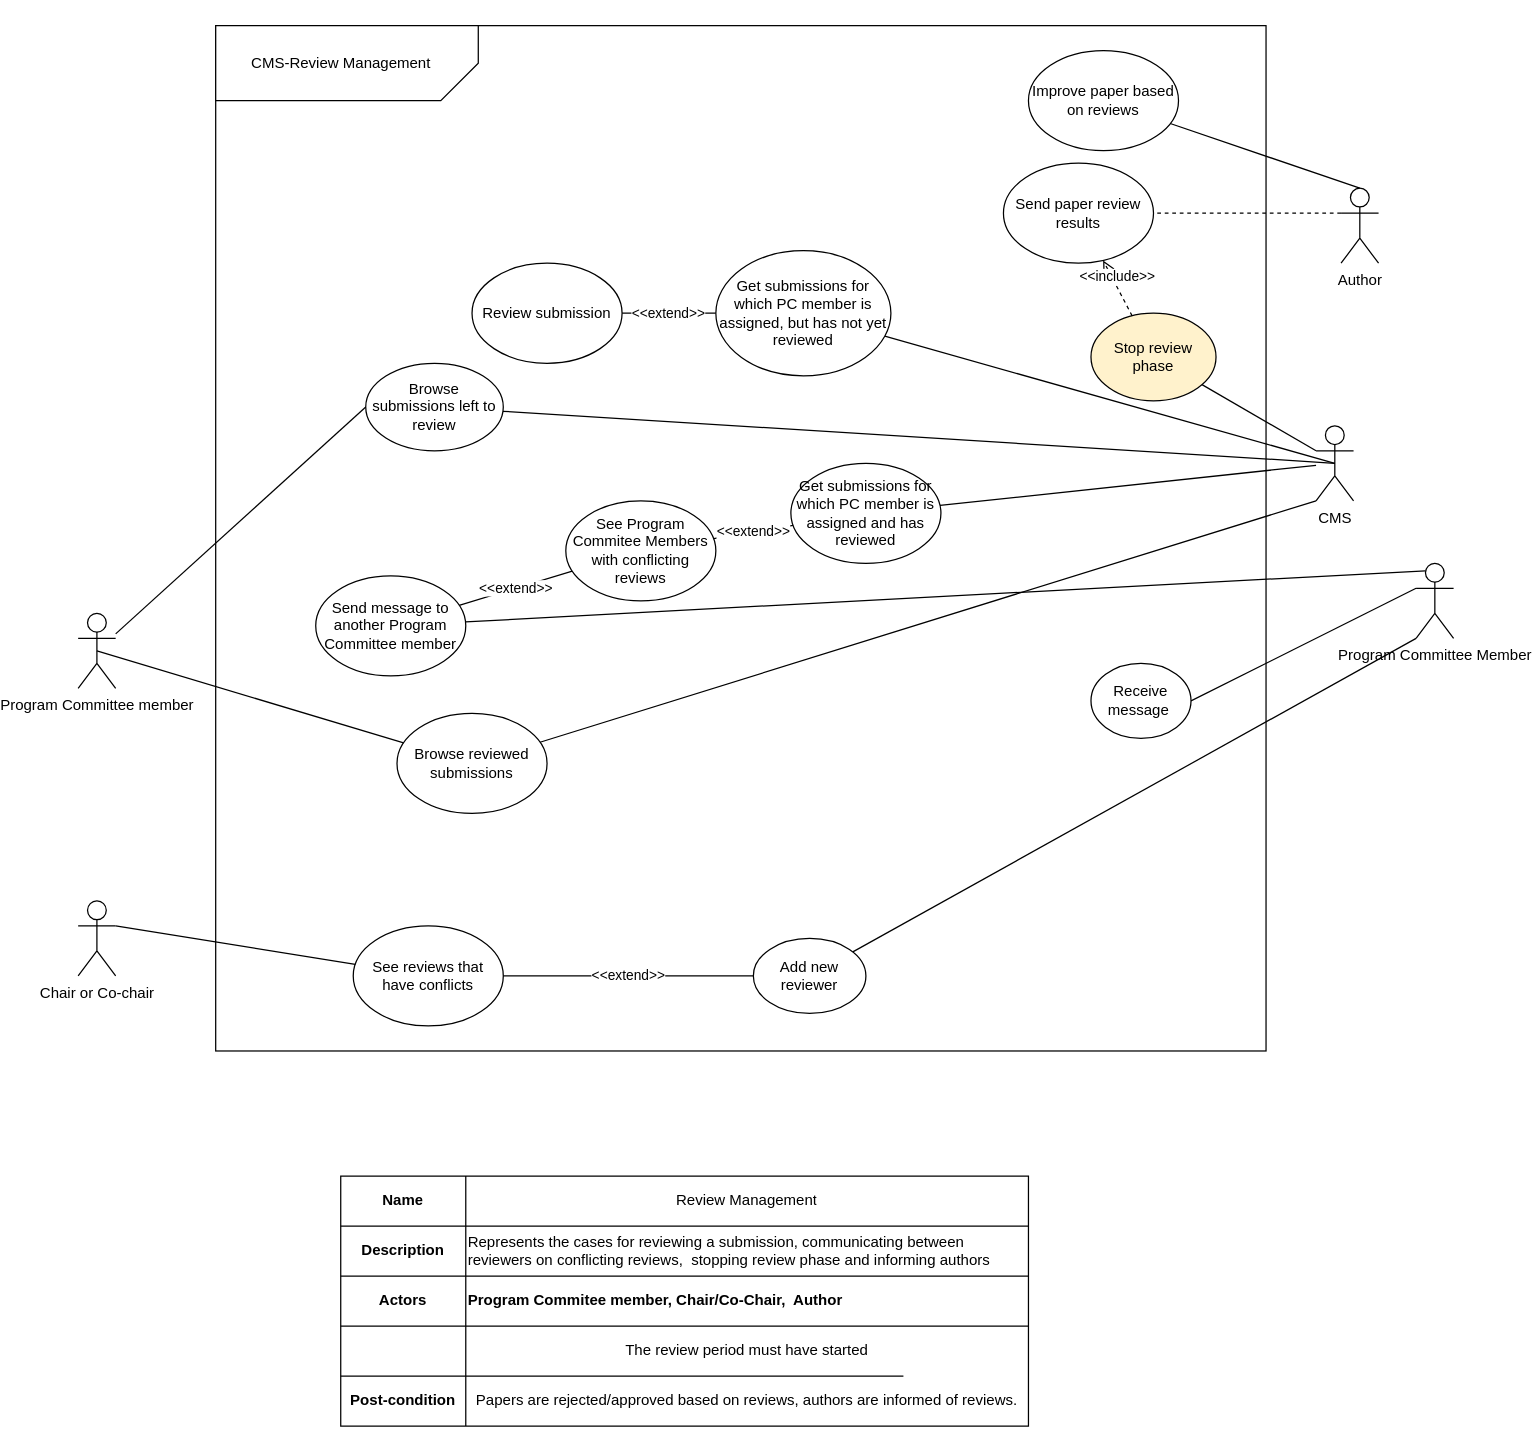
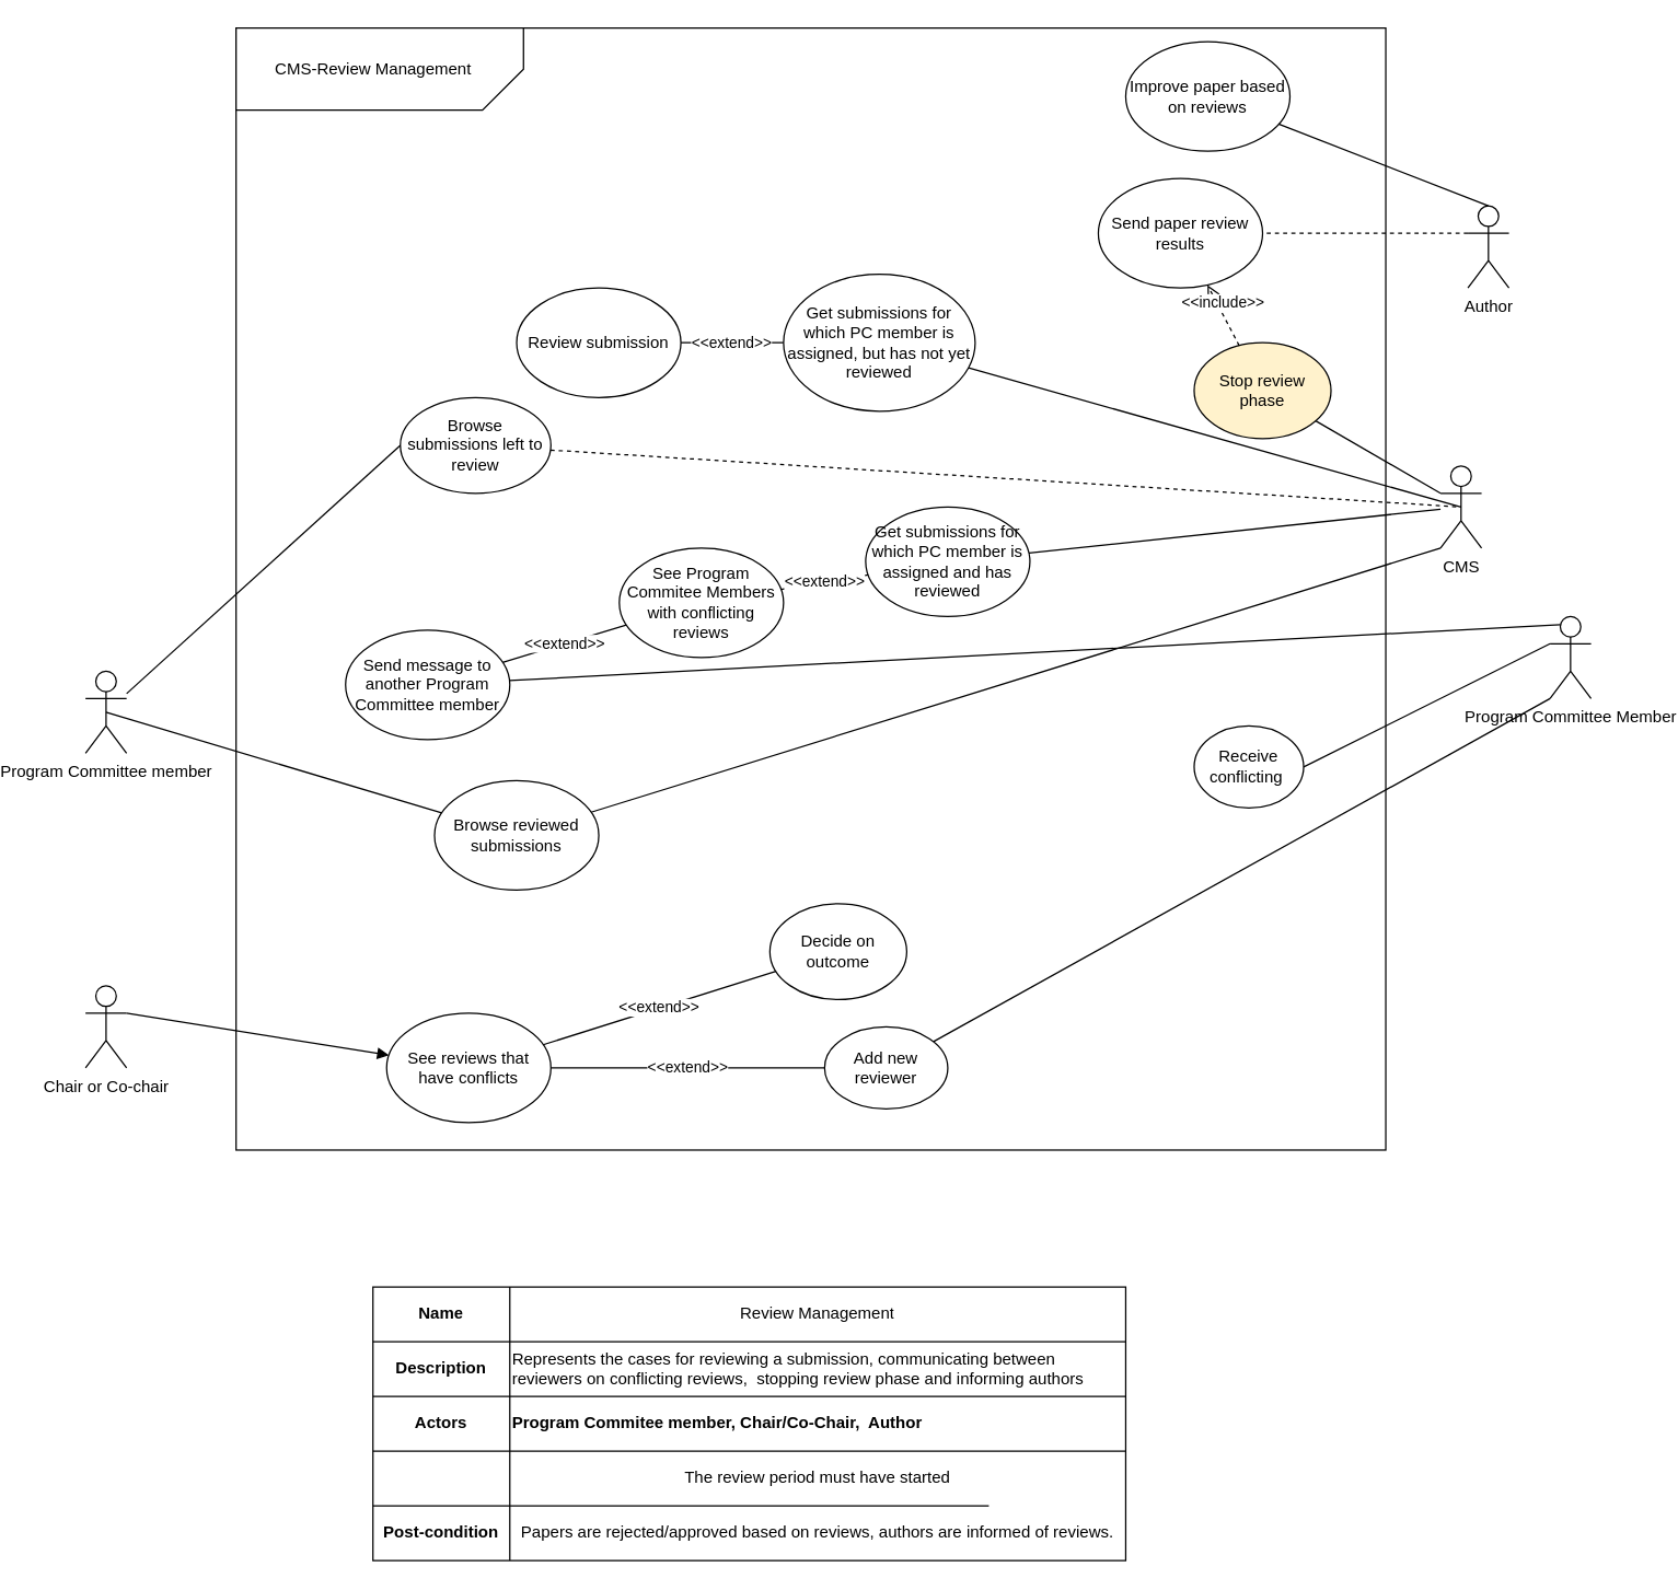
  <mxCell id="0" />
  <mxCell id="1" parent="0" />
  <mxCell id="2" value="" style="rounded=0;whiteSpace=wrap;html=1;" parent="1" vertex="1"><mxGeometry x="130" y="20" width="840" height="820" as="geometry" /></mxCell>
  <mxCell id="3" value="Chair or Co-chair" style="shape=umlActor;verticalLabelPosition=bottom;verticalAlign=top;html=1;outlineConnect=0;" parent="1" vertex="1"><mxGeometry x="20" y="720" width="30" height="60" as="geometry" /></mxCell>
  <mxCell id="4" value="Program Committee member" style="shape=umlActor;verticalLabelPosition=bottom;verticalAlign=top;html=1;outlineConnect=0;" parent="1" vertex="1"><mxGeometry x="20" y="490" width="30" height="60" as="geometry" /></mxCell>
  <mxCell id="5" value="CMS" style="shape=umlActor;verticalLabelPosition=bottom;verticalAlign=top;html=1;outlineConnect=0;" parent="1" vertex="1"><mxGeometry x="1010" y="340" width="30" height="60" as="geometry" /></mxCell>
  <mxCell id="6" value="Stop review phase" style="ellipse;whiteSpace=wrap;html=1;fillColor=#fff2cc;" parent="1" vertex="1"><mxGeometry x="830" y="250" width="100" height="70" as="geometry" /></mxCell>
  <mxCell id="7" value="Send paper review results" style="ellipse;whiteSpace=wrap;html=1;" parent="1" vertex="1"><mxGeometry x="760" y="130" width="120" height="80" as="geometry" /></mxCell>
  <mxCell id="8" value="&amp;lt;&amp;lt;include&amp;gt;&amp;gt;" style="html=1;verticalAlign=bottom;endArrow=open;dashed=1;endSize=8;" parent="1" source="6" target="7" edge="1"><mxGeometry relative="1" as="geometry"><mxPoint x="740" y="610" as="sourcePoint" /><mxPoint x="660" y="610" as="targetPoint" /></mxGeometry></mxCell>
  <mxCell id="9" value="" style="endArrow=none;html=1;entryX=0;entryY=0.333;entryDx=0;entryDy=0;entryPerimeter=0;" parent="1" source="6" target="5" edge="1"><mxGeometry width="50" height="50" relative="1" as="geometry"><mxPoint x="770" y="500" as="sourcePoint" /><mxPoint x="820" y="450" as="targetPoint" /></mxGeometry></mxCell>
  <mxCell id="10" value="" style="endArrow=none;html=1;exitX=0;exitY=0.333;exitDx=0;exitDy=0;exitPerimeter=0;dashed=1;" parent="1" source="20" target="7" edge="1"><mxGeometry width="50" height="50" relative="1" as="geometry"><mxPoint x="320" y="810" as="sourcePoint" /><mxPoint x="370" y="760" as="targetPoint" /></mxGeometry></mxCell>
  <mxCell id="11" value="Program Committee Member" style="shape=umlActor;verticalLabelPosition=bottom;verticalAlign=top;html=1;outlineConnect=0;" parent="1" vertex="1"><mxGeometry x="1090" y="450" width="30" height="60" as="geometry" /></mxCell>
- <mxCell id="12" value="Receive message&amp;nbsp;" style="ellipse;whiteSpace=wrap;html=1;" parent="1" vertex="1"><mxGeometry x="830" y="530" width="80" height="60" as="geometry" /></mxCell>
+ <mxCell id="12" value="Receive conflicting&amp;nbsp;" style="ellipse;whiteSpace=wrap;html=1;" parent="1" vertex="1"><mxGeometry x="830" y="530" width="80" height="60" as="geometry" /></mxCell>
  <mxCell id="13" value="" style="endArrow=none;html=1;entryX=0;entryY=0.333;entryDx=0;entryDy=0;entryPerimeter=0;exitX=1;exitY=0.5;exitDx=0;exitDy=0;" parent="1" source="12" target="11" edge="1"><mxGeometry width="50" height="50" relative="1" as="geometry"><mxPoint x="960" y="450" as="sourcePoint" /><mxPoint x="1010" y="400" as="targetPoint" /></mxGeometry></mxCell>
  <mxCell id="14" value="See reviews that have conflicts" style="ellipse;whiteSpace=wrap;html=1;" parent="1" vertex="1"><mxGeometry x="240" y="740" width="120" height="80" as="geometry" /></mxCell>
- <mxCell id="15" value="" style="endArrow=none;html=1;exitX=1;exitY=0.333;exitDx=0;exitDy=0;exitPerimeter=0;" parent="1" source="3" target="14" edge="1"><mxGeometry width="50" height="50" relative="1" as="geometry"><mxPoint x="100" y="390" as="sourcePoint" /><mxPoint x="150" y="340" as="targetPoint" /></mxGeometry></mxCell>
+ <mxCell id="15" value="" style="endArrow=block;html=1;exitX=1;exitY=0.333;exitDx=0;exitDy=0;exitPerimeter=0;" parent="1" source="3" target="14" edge="1"><mxGeometry width="50" height="50" relative="1" as="geometry"><mxPoint x="100" y="390" as="sourcePoint" /><mxPoint x="150" y="340" as="targetPoint" /></mxGeometry></mxCell>
+ <mxCell id="16" value="Decide on outcome" style="ellipse;whiteSpace=wrap;html=1;" parent="1" vertex="1"><mxGeometry x="520" y="660" width="100" height="70" as="geometry" /></mxCell>
  <mxCell id="17" value="Add new reviewer" style="ellipse;whiteSpace=wrap;html=1;" parent="1" vertex="1"><mxGeometry x="560" y="750" width="90" height="60" as="geometry" /></mxCell>
  <mxCell id="18" value="&amp;lt;&amp;lt;extend&amp;gt;&amp;gt;" style="endArrow=none;html=1;" parent="1" source="14" target="17" edge="1"><mxGeometry width="50" height="50" relative="1" as="geometry"><mxPoint x="290" y="370" as="sourcePoint" /><mxPoint x="340" y="320" as="targetPoint" /></mxGeometry></mxCell>
+ <mxCell id="19" value="&amp;lt;&amp;lt;extend&amp;gt;&amp;gt;" style="endArrow=none;html=1;" parent="1" source="14" target="16" edge="1"><mxGeometry width="50" height="50" relative="1" as="geometry"><mxPoint x="300" y="470" as="sourcePoint" /><mxPoint x="350" y="420" as="targetPoint" /></mxGeometry></mxCell>
  <mxCell id="20" value="Author" style="shape=umlActor;verticalLabelPosition=bottom;verticalAlign=top;html=1;outlineConnect=0;" parent="1" vertex="1"><mxGeometry x="1030" y="150" width="30" height="60" as="geometry" /></mxCell>
  <mxCell id="21" value="Browse submissions left to review" style="ellipse;whiteSpace=wrap;html=1;" parent="1" vertex="1"><mxGeometry x="250" y="290" width="110" height="70" as="geometry" /></mxCell>
  <mxCell id="22" value="Browse reviewed submissions" style="ellipse;whiteSpace=wrap;html=1;" parent="1" vertex="1"><mxGeometry x="275" y="570" width="120" height="80" as="geometry" /></mxCell>
  <mxCell id="23" value="" style="endArrow=none;html=1;entryX=0;entryY=1;entryDx=0;entryDy=0;entryPerimeter=0;" parent="1" source="17" target="11" edge="1"><mxGeometry width="50" height="50" relative="1" as="geometry"><mxPoint x="620" y="380" as="sourcePoint" /><mxPoint x="670" y="330" as="targetPoint" /></mxGeometry></mxCell>
  <mxCell id="24" value="" style="endArrow=none;html=1;entryX=0.5;entryY=0.5;entryDx=0;entryDy=0;entryPerimeter=0;" parent="1" source="22" target="4" edge="1"><mxGeometry width="50" height="50" relative="1" as="geometry"><mxPoint x="10" y="660" as="sourcePoint" /><mxPoint x="60" y="610" as="targetPoint" /></mxGeometry></mxCell>
  <mxCell id="25" value="See Program Commitee Members with conflicting reviews" style="ellipse;whiteSpace=wrap;html=1;" parent="1" vertex="1"><mxGeometry x="410" y="400" width="120" height="80" as="geometry" /></mxCell>
  <mxCell id="26" value="&amp;lt;&amp;lt;extend&amp;gt;&amp;gt;" style="endArrow=none;html=1;" parent="1" source="54" target="25" edge="1"><mxGeometry width="50" height="50" relative="1" as="geometry"><mxPoint x="360" y="530" as="sourcePoint" /><mxPoint x="610" y="530" as="targetPoint" /></mxGeometry></mxCell>
  <mxCell id="27" value="&amp;lt;&amp;lt;extend&amp;gt;&amp;gt;" style="endArrow=none;html=1;" parent="1" source="25" target="28" edge="1"><mxGeometry width="50" height="50" relative="1" as="geometry"><mxPoint x="480" y="680" as="sourcePoint" /><mxPoint x="730" y="680" as="targetPoint" /></mxGeometry></mxCell>
  <mxCell id="28" value="Send message to another Program Committee member" style="ellipse;whiteSpace=wrap;html=1;" parent="1" vertex="1"><mxGeometry x="210" y="460" width="120" height="80" as="geometry" /></mxCell>
  <mxCell id="29" value="" style="endArrow=none;html=1;entryX=0.25;entryY=0.1;entryDx=0;entryDy=0;entryPerimeter=0;" parent="1" source="28" target="11" edge="1"><mxGeometry width="50" height="50" relative="1" as="geometry"><mxPoint x="370" y="600" as="sourcePoint" /><mxPoint x="420" y="550" as="targetPoint" /></mxGeometry></mxCell>
  <mxCell id="30" value="" style="endArrow=none;html=1;entryX=0;entryY=0.5;entryDx=0;entryDy=0;" parent="1" target="21" edge="1" source="4"><mxGeometry width="50" height="50" relative="1" as="geometry"><mxPoint x="51" y="526.375" as="sourcePoint" /><mxPoint x="190.262" y="585.562" as="targetPoint" /></mxGeometry></mxCell>
  <mxCell id="31" value="&amp;lt;&amp;lt;extend&amp;gt;&amp;gt;" style="endArrow=none;html=1;" parent="1" source="52" edge="1" target="32"><mxGeometry width="50" height="50" relative="1" as="geometry"><mxPoint x="100" y="440" as="sourcePoint" /><mxPoint x="410" y="590" as="targetPoint" /></mxGeometry></mxCell>
  <mxCell id="32" value="Review submission" style="ellipse;whiteSpace=wrap;html=1;" parent="1" vertex="1"><mxGeometry x="335" y="210" width="120" height="80" as="geometry" /></mxCell>
  <mxCell id="33" value="" style="shape=table;html=1;whiteSpace=wrap;startSize=0;container=1;collapsible=0;childLayout=tableLayout;" vertex="1" parent="1"><mxGeometry x="230" y="940" width="550" height="200" as="geometry" /></mxCell>
  <mxCell id="34" value="" style="shape=partialRectangle;html=1;whiteSpace=wrap;collapsible=0;dropTarget=0;pointerEvents=0;fillColor=none;top=0;left=0;bottom=0;right=0;points=[[0,0.5],[1,0.5]];portConstraint=eastwest;" vertex="1" parent="33"><mxGeometry width="550" height="40" as="geometry" /></mxCell>
  <mxCell id="35" value="&lt;b&gt;Name&lt;/b&gt;" style="shape=partialRectangle;html=1;whiteSpace=wrap;connectable=0;overflow=hidden;fillColor=none;top=0;left=0;bottom=0;right=0;" vertex="1" parent="34"><mxGeometry width="100" height="40" as="geometry" /></mxCell>
  <mxCell id="36" value="Review Management" style="shape=partialRectangle;html=1;whiteSpace=wrap;connectable=0;overflow=hidden;fillColor=none;top=0;left=0;bottom=0;right=0;" vertex="1" parent="34"><mxGeometry x="100" width="450" height="40" as="geometry" /></mxCell>
  <mxCell id="37" value="" style="shape=partialRectangle;html=1;whiteSpace=wrap;collapsible=0;dropTarget=0;pointerEvents=0;fillColor=none;top=0;left=0;bottom=0;right=0;points=[[0,0.5],[1,0.5]];portConstraint=eastwest;" vertex="1" parent="33"><mxGeometry y="40" width="550" height="40" as="geometry" /></mxCell>
  <mxCell id="38" value="&lt;b&gt;Description&lt;/b&gt;" style="shape=partialRectangle;html=1;whiteSpace=wrap;connectable=0;overflow=hidden;fillColor=none;top=0;left=0;bottom=0;right=0;" vertex="1" parent="37"><mxGeometry width="100" height="40" as="geometry" /></mxCell>
  <mxCell id="39" value="Represents the cases for reviewing a submission, communicating between reviewers on conflicting reviews,&amp;nbsp; stopping review phase and informing authors" style="shape=partialRectangle;html=1;whiteSpace=wrap;connectable=0;overflow=hidden;fillColor=none;top=0;left=0;bottom=0;right=0;align=left;" vertex="1" parent="37"><mxGeometry x="100" width="450" height="40" as="geometry" /></mxCell>
  <mxCell id="40" value="" style="shape=partialRectangle;html=1;whiteSpace=wrap;collapsible=0;dropTarget=0;pointerEvents=0;fillColor=none;top=0;left=0;bottom=0;right=0;points=[[0,0.5],[1,0.5]];portConstraint=eastwest;" vertex="1" parent="33"><mxGeometry y="80" width="550" height="40" as="geometry" /></mxCell>
  <mxCell id="41" value="&lt;b&gt;Actors&lt;/b&gt;" style="shape=partialRectangle;html=1;whiteSpace=wrap;connectable=0;overflow=hidden;fillColor=none;top=0;left=0;bottom=0;right=0;" vertex="1" parent="40"><mxGeometry width="100" height="40" as="geometry" /></mxCell>
  <mxCell id="42" value="&lt;b&gt;Program Commitee member, Chair/Co-Chair,&amp;nbsp; Author&lt;/b&gt;" style="shape=partialRectangle;html=1;whiteSpace=wrap;connectable=0;overflow=hidden;fillColor=none;top=0;left=0;bottom=0;right=0;align=left;" vertex="1" parent="40"><mxGeometry x="100" width="450" height="40" as="geometry" /></mxCell>
  <mxCell id="43" value="" style="shape=partialRectangle;html=1;whiteSpace=wrap;collapsible=0;dropTarget=0;pointerEvents=0;fillColor=none;top=0;left=0;bottom=0;right=0;points=[[0,0.5],[1,0.5]];portConstraint=eastwest;" vertex="1" parent="33"><mxGeometry y="120" width="550" height="40" as="geometry" /></mxCell>
  <mxCell id="44" value="The review period must have started" style="shape=partialRectangle;html=1;whiteSpace=wrap;connectable=0;overflow=hidden;fillColor=none;top=0;left=0;bottom=0;right=0;" vertex="1" parent="43"><mxGeometry x="100" width="450" height="40" as="geometry" /></mxCell>
  <mxCell id="45" value="" style="shape=partialRectangle;html=1;whiteSpace=wrap;collapsible=0;dropTarget=0;pointerEvents=0;fillColor=none;top=0;left=0;bottom=0;right=0;points=[[0,0.5],[1,0.5]];portConstraint=eastwest;" vertex="1" parent="33"><mxGeometry y="160" width="550" height="40" as="geometry" /></mxCell>
  <mxCell id="46" value="&lt;b&gt;Post-condition&lt;/b&gt;" style="shape=partialRectangle;html=1;whiteSpace=wrap;connectable=0;overflow=hidden;fillColor=none;top=0;left=0;bottom=0;right=0;" vertex="1" parent="45"><mxGeometry width="100" height="40" as="geometry" /></mxCell>
  <mxCell id="47" value="Papers are rejected/approved based on reviews, authors are informed of reviews." style="shape=partialRectangle;html=1;whiteSpace=wrap;connectable=0;overflow=hidden;fillColor=none;top=0;left=0;bottom=0;right=0;" vertex="1" parent="45"><mxGeometry x="100" width="450" height="40" as="geometry" /></mxCell>
  <mxCell id="48" value="" style="shape=card;whiteSpace=wrap;html=1;rotation=-180;" vertex="1" parent="1"><mxGeometry x="130" y="20" width="210" height="60" as="geometry" /></mxCell>
  <mxCell id="49" value="CMS-Review Management" style="text;html=1;align=center;verticalAlign=middle;resizable=0;points=[];autosize=1;" vertex="1" parent="1"><mxGeometry x="150" y="40" width="160" height="20" as="geometry" /></mxCell>
- <mxCell id="50" value="" style="endArrow=none;html=1;entryX=0.5;entryY=0.5;entryDx=0;entryDy=0;entryPerimeter=0;" edge="1" parent="1" source="21" target="5"><mxGeometry width="50" height="50" relative="1" as="geometry"><mxPoint x="600" y="600" as="sourcePoint" /><mxPoint x="1020" y="510" as="targetPoint" /></mxGeometry></mxCell>
+ <mxCell id="50" value="" style="endArrow=none;html=1;entryX=0.5;entryY=0.5;entryDx=0;entryDy=0;entryPerimeter=0;dashed=1;" edge="1" parent="1" source="21" target="5"><mxGeometry width="50" height="50" relative="1" as="geometry"><mxPoint x="600" y="600" as="sourcePoint" /><mxPoint x="1020" y="510" as="targetPoint" /></mxGeometry></mxCell>
  <mxCell id="51" value="" style="endArrow=none;html=1;entryX=0.5;entryY=0.5;entryDx=0;entryDy=0;entryPerimeter=0;" edge="1" parent="1" source="52" target="5"><mxGeometry width="50" height="50" relative="1" as="geometry"><mxPoint x="1000" y="383" as="sourcePoint" /><mxPoint x="890" y="350" as="targetPoint" /></mxGeometry></mxCell>
  <mxCell id="52" value="Get submissions for which PC member is assigned, but has not yet reviewed" style="ellipse;whiteSpace=wrap;html=1;" vertex="1" parent="1"><mxGeometry x="530" y="200" width="140" height="100" as="geometry" /></mxCell>
  <mxCell id="53" value="" style="endArrow=none;html=1;entryX=0;entryY=1;entryDx=0;entryDy=0;entryPerimeter=0;" edge="1" parent="1" source="22" target="5"><mxGeometry width="50" height="50" relative="1" as="geometry"><mxPoint x="-10" y="690" as="sourcePoint" /><mxPoint x="40" y="640" as="targetPoint" /></mxGeometry></mxCell>
  <mxCell id="54" value="Get submissions for which PC member is assigned and has reviewed" style="ellipse;whiteSpace=wrap;html=1;" vertex="1" parent="1"><mxGeometry x="590" y="370" width="120" height="80" as="geometry" /></mxCell>
  <mxCell id="55" value="" style="endArrow=none;html=1;" edge="1" parent="1" source="54" target="5"><mxGeometry width="50" height="50" relative="1" as="geometry"><mxPoint x="1230" y="280" as="sourcePoint" /><mxPoint x="1280" y="230" as="targetPoint" /></mxGeometry></mxCell>
- <mxCell id="56" value="Improve paper based on reviews" style="ellipse;whiteSpace=wrap;html=1;" vertex="1" parent="1"><mxGeometry x="780" y="40" width="120" height="80" as="geometry" /></mxCell>
+ <mxCell id="56" value="Improve paper based on reviews" style="ellipse;whiteSpace=wrap;html=1;" vertex="1" parent="1"><mxGeometry x="780" y="30" width="120" height="80" as="geometry" /></mxCell>
  <mxCell id="57" value="" style="endArrow=none;html=1;exitX=0.5;exitY=0;exitDx=0;exitDy=0;exitPerimeter=0;" edge="1" parent="1" source="20" target="56"><mxGeometry width="50" height="50" relative="1" as="geometry"><mxPoint x="1090" y="100" as="sourcePoint" /><mxPoint x="1140" y="50" as="targetPoint" /></mxGeometry></mxCell>
